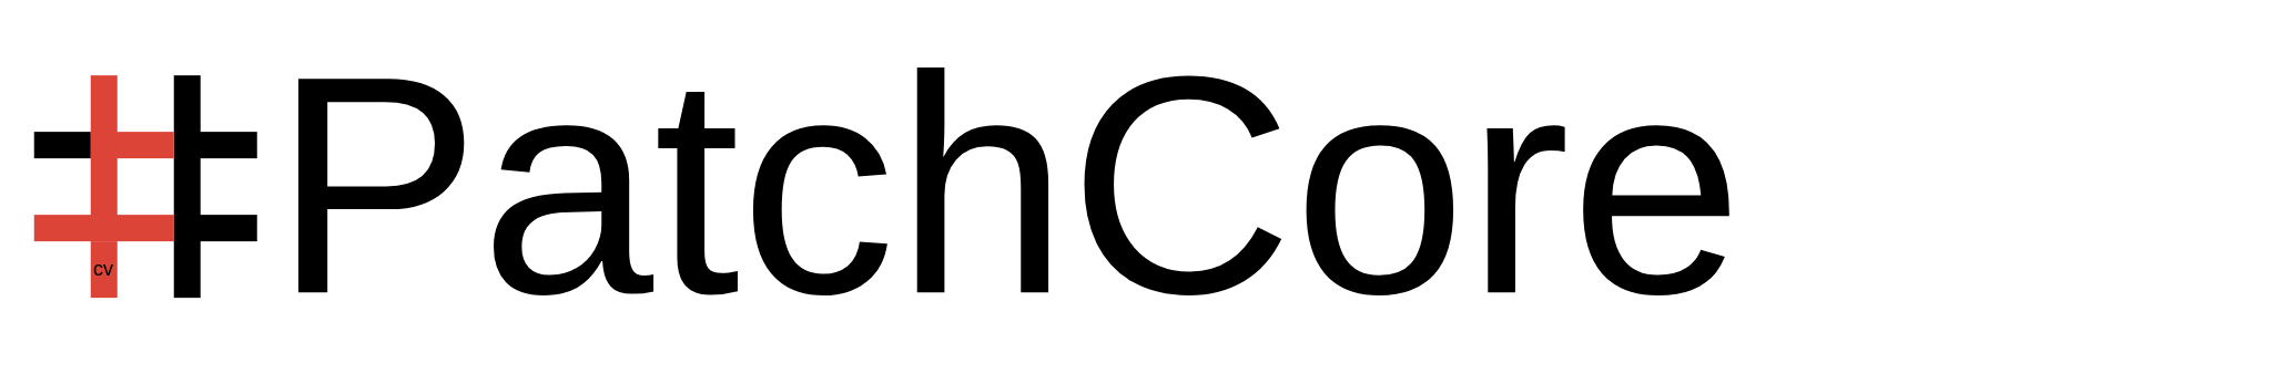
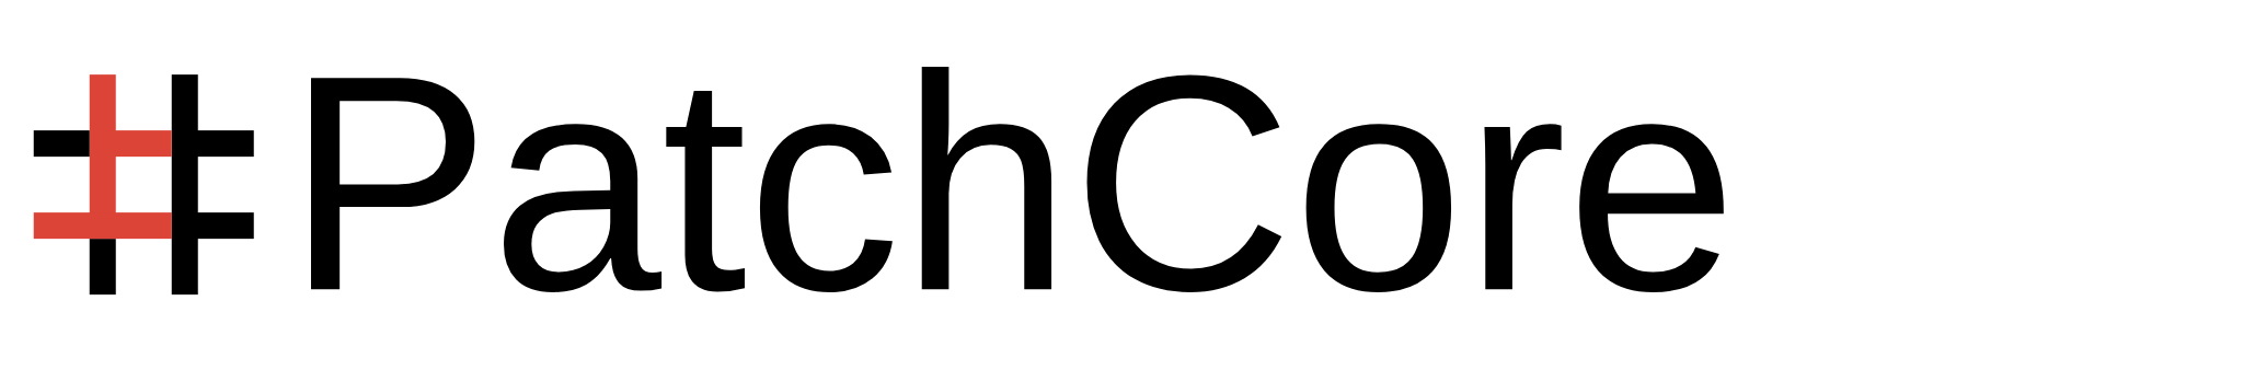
  <mxCell id="0" />
  <mxCell id="1" parent="0" />
- <mxCell id="2" value="PatchCore" style="text;html=1;strokeColor=none;fillColor=none;align=left;verticalAlign=middle;whiteSpace=wrap;rounded=0;fontSize=187;spacing=0;" parent="1" vertex="1"><mxGeometry x="164" y="20" width="1170" height="167.5" as="geometry" /></mxCell>
+ <mxCell id="2" value="PatchCore" style="text;html=1;strokeColor=none;fillColor=none;align=left;verticalAlign=middle;whiteSpace=wrap;rounded=0;fontSize=187;spacing=0;" parent="1" vertex="1"><mxGeometry x="174" y="20" width="1170" height="167.5" as="geometry" /></mxCell>
  <mxCell id="3" value="" style="group" parent="1" vertex="1" connectable="0"><mxGeometry x="20" y="36.75" width="134" height="134" as="geometry" /></mxCell>
- <mxCell id="4" value="cv" style="rounded=0;whiteSpace=wrap;html=1;strokeColor=none;fillColor=#db4437;" parent="3" vertex="1"><mxGeometry x="34" y="100" width="16" height="34" as="geometry" /></mxCell>
+ <mxCell id="4" value="cv" style="rounded=0;whiteSpace=wrap;html=1;strokeColor=none;fillColor=#000000;" parent="3" vertex="1"><mxGeometry x="34" y="100" width="16" height="34" as="geometry" /></mxCell>
  <mxCell id="5" value="" style="rounded=0;whiteSpace=wrap;html=1;strokeColor=none;fillColor=#000000;" parent="3" vertex="1"><mxGeometry x="84" width="16" height="134" as="geometry" /></mxCell>
  <mxCell id="6" value="" style="rounded=0;whiteSpace=wrap;html=1;direction=south;strokeColor=none;fillColor=#000000;" parent="3" vertex="1"><mxGeometry x="94" y="34" width="40" height="16" as="geometry" /></mxCell>
  <mxCell id="7" value="" style="rounded=0;whiteSpace=wrap;html=1;direction=south;strokeColor=none;fillColor=#000000;" parent="3" vertex="1"><mxGeometry x="84" y="84" width="50" height="16" as="geometry" /></mxCell>
  <mxCell id="8" value="" style="rounded=0;whiteSpace=wrap;html=1;strokeColor=none;fillColor=#DB4437;" parent="3" vertex="1"><mxGeometry x="34" width="16" height="90" as="geometry" /></mxCell>
  <mxCell id="9" value="" style="rounded=0;whiteSpace=wrap;html=1;strokeColor=none;fillColor=#DB4437;direction=south;" parent="3" vertex="1"><mxGeometry y="84" width="84" height="16" as="geometry" /></mxCell>
  <mxCell id="10" value="" style="rounded=0;whiteSpace=wrap;html=1;strokeColor=none;fillColor=#DB4437;direction=south;" parent="3" vertex="1"><mxGeometry x="44" y="34" width="40" height="16" as="geometry" /></mxCell>
  <mxCell id="11" value="" style="rounded=0;whiteSpace=wrap;html=1;direction=south;strokeColor=none;fillColor=#000000;" parent="3" vertex="1"><mxGeometry y="34" width="34" height="16" as="geometry" /></mxCell>
